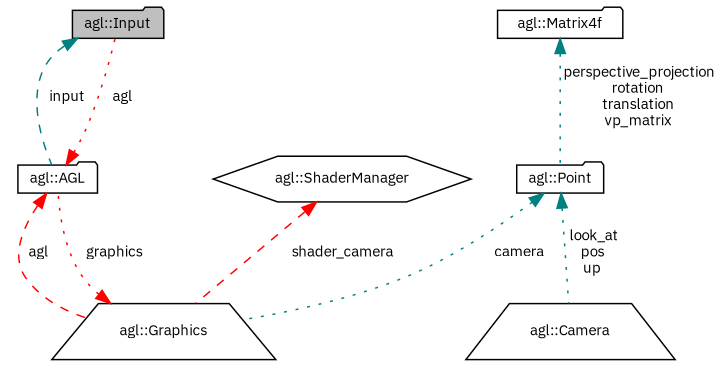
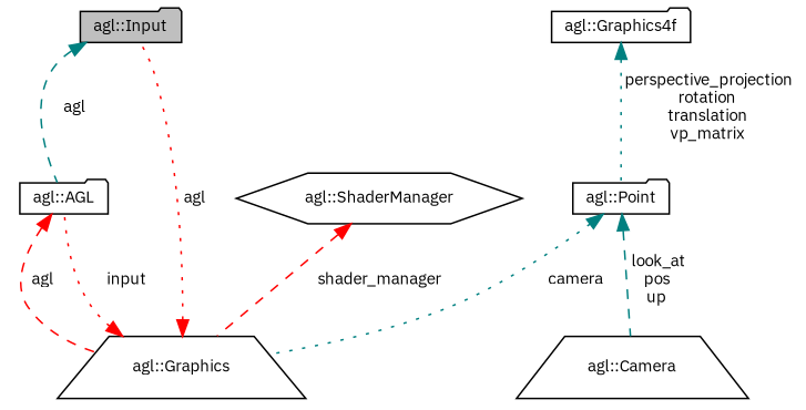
  digraph {
    fontname="IBM Plex Sans"
    node [color=black fillcolor=white fontname="IBM Plex Sans" fontsize=10 shape=folder style=filled]
    edge [color=teal dir=back fontname="IBM Plex Sans" fontsize=10 labelfontname=Helvetica labelfontsize=10 style=dotted]
    n1 [fillcolor=grey75 fontcolor=black height=0.2 label="agl::Input" width=0.4]
    n2 [height=0.2 label="agl::AGL" width=0.4]
    n3 [height=0.2 label="agl::Graphics" shape=trapezium width=0.4]
    n4 [height=0.2 label="agl::ShaderManager" shape=hexagon width=0.4]
    n5 [height=0.2 label="agl::Camera" shape=trapezium width=0.4]
    n6 [height=0.2 label="agl::Point" width=0.4]
-   n7 [height=0.2 label="agl::Matrix4f" width=0.4]
-   n1 -> n2 [label=" input" style=dashed]
-   n2 -> n1 [color=red label=" agl"]
+   n7 [height=0.2 label="agl::Graphics4f" width=0.4]
+   n1 -> n2 [label=" agl" style=dashed]
+   n3 -> n1 [color=red label=" agl"]
    n2 -> n3 [color=red label=" agl" style=dashed]
-   n3 -> n2 [color=red label=" graphics"]
-   n4 -> n3 [color=red label=" shader_camera" style=dashed]
+   n3 -> n2 [color=red label=" input"]
+   n4 -> n3 [color=red label=" shader_manager" style=dashed]
    n6 -> n3 [label=" camera"]
-   n6 -> n5 [label=" look_at\npos\nup"]
+   n6 -> n5 [label=" look_at\npos\nup" style=dashed]
    n7 -> n6 [label=" perspective_projection\nrotation\ntranslation\nvp_matrix"]
  }
